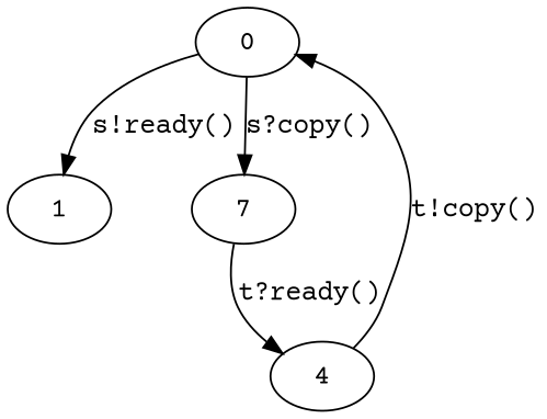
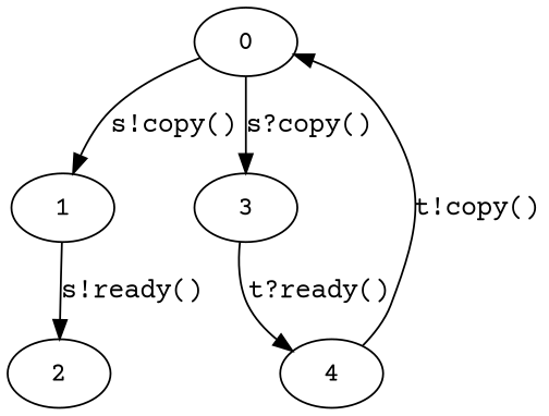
  digraph {
    fontname="Courier Prime"
    node [fontname="Courier Prime"]
    edge [fontname="Courier Prime"]
    0
    1
-   3 [label=7]
+   3
+   2
    4
-   0 -> 1 [label="s!ready()"]
+   0 -> 1 [label="s!copy()"]
    0 -> 3 [label="s?copy()"]
+   1 -> 2 [label="s!ready()"]
    3 -> 4 [label="t?ready()"]
    4 -> 0 [label="t!copy()"]
  }
